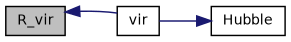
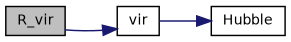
  digraph {
    rankdir=LR
    node [color=black fillcolor=white fontname=Helvetica fontsize=10 shape=record style=filled]
    edge [color=midnightblue fontname=Helvetica fontsize=10 labelfontname=Helvetica labelfontsize=10 style=solid]
    n1 [fillcolor=grey75 fontcolor=black height=0.2 label=R_vir width=0.4]
    n2 [height=0.2 label=vir width=0.4]
    n3 [height=0.2 label=Hubble width=0.4]
-   n2 -> n1
+   n1 -> n2
    n2 -> n3
  }
